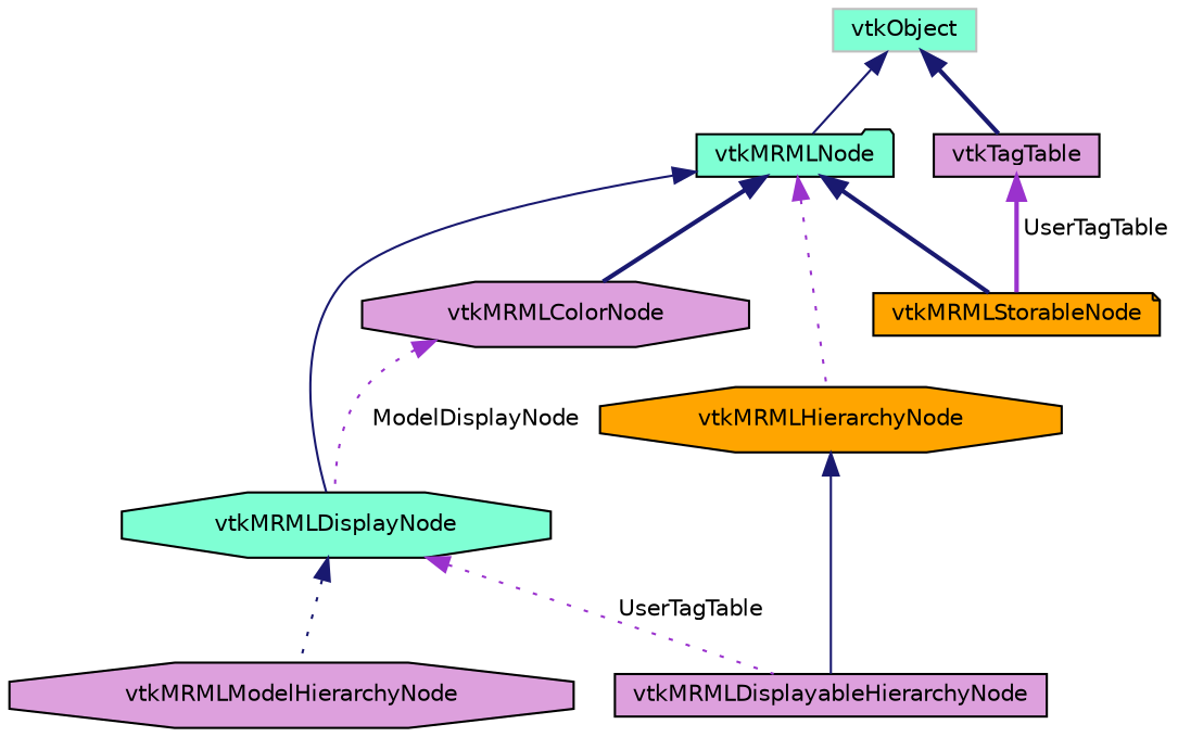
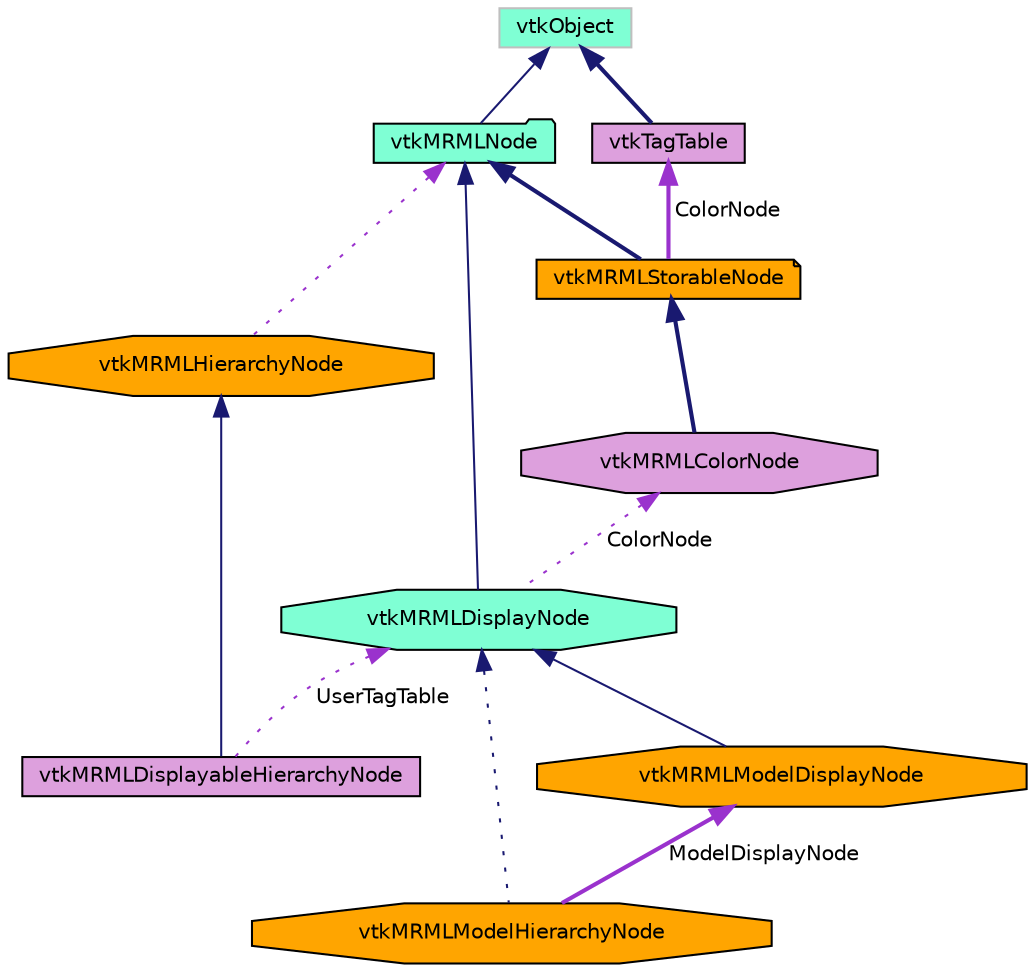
  digraph {
    node [color=black fillcolor=orange fontname=Helvetica fontsize=10 shape=octagon style=filled]
    edge [color=midnightblue dir=back fontname=Helvetica fontsize=10 labelfontname=Helvetica labelfontsize=10 style=bold]
-   n1 [fillcolor=plum fontcolor=black height=0.2 label=vtkMRMLModelHierarchyNode width=0.4]
+   n1 [fontcolor=black height=0.2 label=vtkMRMLModelHierarchyNode width=0.4]
    n2 [fillcolor=plum height=0.2 label=vtkMRMLDisplayableHierarchyNode shape=box width=0.4]
    n3 [height=0.2 label=vtkMRMLHierarchyNode width=0.4]
    n4 [fillcolor=aquamarine height=0.2 label=vtkMRMLNode shape=folder width=0.4]
    n5 [fillcolor=aquamarine height=0.2 label=vtkMRMLDisplayNode width=0.4]
    n6 [height=0.2 label=vtkMRMLStorableNode shape=note width=0.4]
+   n7 [height=0.2 label=vtkMRMLModelDisplayNode width=0.4]
    n8 [fillcolor=plum height=0.2 label=vtkMRMLColorNode width=0.4]
    n9 [color=grey75 fillcolor=aquamarine height=0.2 label=vtkObject shape=box width=0.4]
    n10 [fillcolor=plum height=0.2 label=vtkTagTable shape=box width=0.4]
    n3 -> n2 [style=solid]
    n4 -> n3 [color=darkorchid3 style=dotted]
    n4 -> n5 [style=solid]
    n4 -> n6
    n5 -> n1 [style=dotted]
    n5 -> n2 [color=darkorchid3 label=" UserTagTable" style=dotted]
-   n4 -> n8
-   n8 -> n5 [color=darkorchid3 label=" ModelDisplayNode" style=dotted]
+   n5 -> n7 [style=solid]
+   n6 -> n8
+   n7 -> n1 [color=darkorchid3 label=" ModelDisplayNode"]
+   n8 -> n5 [color=darkorchid3 label=" ColorNode" style=dotted]
    n9 -> n4 [style=solid]
    n9 -> n10
-   n10 -> n6 [color=darkorchid3 label=" UserTagTable"]
+   n10 -> n6 [color=darkorchid3 label=" ColorNode"]
  }
